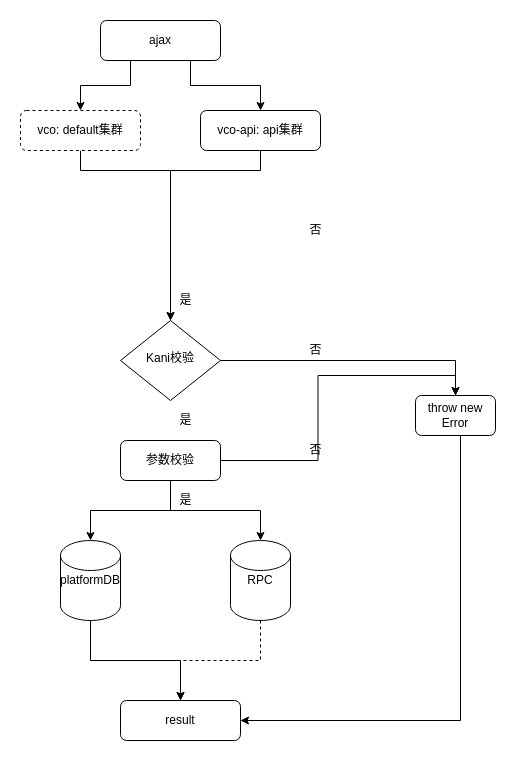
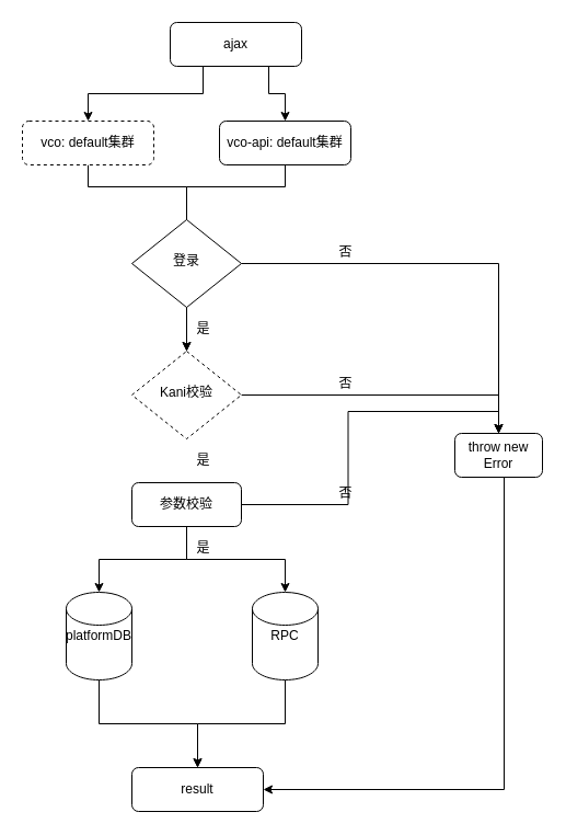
  <mxCell id="0" />
  <mxCell id="1" parent="0" />
  <mxCell id="2" style="edgeStyle=orthogonalEdgeStyle;rounded=0;orthogonalLoop=1;jettySize=auto;html=1;exitX=0.25;exitY=1;exitDx=0;exitDy=0;entryX=0.5;entryY=0;entryDx=0;entryDy=0;" edge="1" parent="1" source="4" target="10"><mxGeometry relative="1" as="geometry" /></mxCell>
  <mxCell id="3" style="edgeStyle=orthogonalEdgeStyle;rounded=0;orthogonalLoop=1;jettySize=auto;html=1;exitX=0.75;exitY=1;exitDx=0;exitDy=0;entryX=0.5;entryY=0;entryDx=0;entryDy=0;" edge="1" parent="1" source="4" target="6"><mxGeometry relative="1" as="geometry" /></mxCell>
- <mxCell id="4" value="ajax" style="rounded=1;whiteSpace=wrap;html=1;fontSize=12;glass=0;strokeWidth=1;shadow=0;" parent="1" vertex="1"><mxGeometry x="100" y="20" width="120" height="40" as="geometry" /></mxCell>
+ <mxCell id="4" value="ajax" style="rounded=1;whiteSpace=wrap;html=1;fontSize=12;glass=0;strokeWidth=1;shadow=0;" parent="1" vertex="1"><mxGeometry x="155" y="20" width="120" height="40" as="geometry" /></mxCell>
  <mxCell id="5" style="edgeStyle=orthogonalEdgeStyle;rounded=0;orthogonalLoop=1;jettySize=auto;html=1;exitX=0.5;exitY=1;exitDx=0;exitDy=0;entryX=0.5;entryY=0;entryDx=0;entryDy=0;" edge="1" parent="1" source="6" target="8"><mxGeometry relative="1" as="geometry"><mxPoint x="170" y="250" as="targetPoint" /><Array as="points"><mxPoint x="260" y="170" /><mxPoint x="170" y="170" /></Array></mxGeometry></mxCell>
- <mxCell id="6" value="vco-api: api集群" style="rounded=1;whiteSpace=wrap;html=1;fontSize=12;glass=0;strokeWidth=1;shadow=0;" parent="1" vertex="1"><mxGeometry x="200" y="110" width="120" height="40" as="geometry" /></mxCell>
+ <mxCell id="6" value="vco-api: default集群" style="rounded=1;whiteSpace=wrap;html=1;fontSize=12;glass=0;strokeWidth=1;shadow=0;" parent="1" vertex="1"><mxGeometry x="200" y="110" width="120" height="40" as="geometry" /></mxCell>
  <mxCell id="7" style="edgeStyle=orthogonalEdgeStyle;rounded=0;orthogonalLoop=1;jettySize=auto;html=1;entryX=0.5;entryY=0;entryDx=0;entryDy=0;" edge="1" parent="1" source="8" target="15"><mxGeometry relative="1" as="geometry" /></mxCell>
- <mxCell id="8" value="Kani校验" style="rhombus;whiteSpace=wrap;html=1;shadow=0;fontFamily=Helvetica;fontSize=12;align=center;strokeWidth=1;spacing=6;spacingTop=-4;" parent="1" vertex="1"><mxGeometry x="120" y="320" width="100" height="80" as="geometry" /></mxCell>
+ <mxCell id="8" value="Kani校验" style="rhombus;whiteSpace=wrap;html=1;shadow=0;fontFamily=Helvetica;fontSize=12;align=center;strokeWidth=1;spacing=6;spacingTop=-4;dashed=1;" parent="1" vertex="1"><mxGeometry x="120" y="320" width="100" height="80" as="geometry" /></mxCell>
  <mxCell id="9" style="edgeStyle=orthogonalEdgeStyle;rounded=0;orthogonalLoop=1;jettySize=auto;html=1;exitX=0.5;exitY=1;exitDx=0;exitDy=0;entryX=0.5;entryY=0;entryDx=0;entryDy=0;" edge="1" parent="1" source="10" target="8"><mxGeometry relative="1" as="geometry"><Array as="points"><mxPoint x="80" y="170" /><mxPoint x="170" y="170" /></Array></mxGeometry></mxCell>
  <mxCell id="10" value="vco: default集群" style="rounded=1;whiteSpace=wrap;html=1;fontSize=12;glass=0;strokeWidth=1;shadow=0;dashed=1;" vertex="1" parent="1"><mxGeometry x="20" y="110" width="120" height="40" as="geometry" /></mxCell>
  <mxCell id="11" style="edgeStyle=orthogonalEdgeStyle;rounded=0;orthogonalLoop=1;jettySize=auto;html=1;exitX=0.5;exitY=1;exitDx=0;exitDy=0;" edge="1" parent="1" source="8" target="8"><mxGeometry relative="1" as="geometry" /></mxCell>
  <mxCell id="12" value="result" style="rounded=1;whiteSpace=wrap;html=1;" vertex="1" parent="1"><mxGeometry x="120" y="700" width="120" height="40" as="geometry" /></mxCell>
  <mxCell id="13" value="否" style="text;html=1;align=center;verticalAlign=middle;resizable=0;points=[];autosize=1;" vertex="1" parent="1"><mxGeometry x="300" y="340" width="30" height="20" as="geometry" /></mxCell>
  <mxCell id="14" style="edgeStyle=orthogonalEdgeStyle;rounded=0;orthogonalLoop=1;jettySize=auto;html=1;entryX=1;entryY=0.5;entryDx=0;entryDy=0;" edge="1" parent="1" source="15" target="12"><mxGeometry relative="1" as="geometry"><mxPoint x="320" y="500" as="targetPoint" /><Array as="points"><mxPoint x="460" y="720" /></Array></mxGeometry></mxCell>
  <mxCell id="15" value="throw new Error" style="rounded=1;whiteSpace=wrap;html=1;" vertex="1" parent="1"><mxGeometry x="415" y="395" width="80" height="40" as="geometry" /></mxCell>
  <mxCell id="16" style="edgeStyle=orthogonalEdgeStyle;rounded=0;orthogonalLoop=1;jettySize=auto;html=1;" edge="1" parent="1" source="17" target="12"><mxGeometry relative="1" as="geometry"><Array as="points"><mxPoint x="90" y="660" /><mxPoint x="180" y="660" /></Array></mxGeometry></mxCell>
  <mxCell id="17" value="platformDB" style="shape=cylinder2;whiteSpace=wrap;html=1;boundedLbl=1;backgroundOutline=1;size=15;" vertex="1" parent="1"><mxGeometry x="60" y="540" width="60" height="80" as="geometry" /></mxCell>
- <mxCell id="18" style="edgeStyle=orthogonalEdgeStyle;rounded=0;orthogonalLoop=1;jettySize=auto;html=1;dashed=1;" edge="1" parent="1" source="19" target="12"><mxGeometry relative="1" as="geometry"><Array as="points"><mxPoint x="260" y="660" /><mxPoint x="180" y="660" /></Array></mxGeometry></mxCell>
+ <mxCell id="18" style="edgeStyle=orthogonalEdgeStyle;rounded=0;orthogonalLoop=1;jettySize=auto;html=1;" edge="1" parent="1" source="19" target="12"><mxGeometry relative="1" as="geometry"><Array as="points"><mxPoint x="260" y="660" /><mxPoint x="180" y="660" /></Array></mxGeometry></mxCell>
  <mxCell id="19" value="RPC" style="shape=cylinder2;whiteSpace=wrap;html=1;boundedLbl=1;backgroundOutline=1;size=15;" vertex="1" parent="1"><mxGeometry x="230" y="540" width="60" height="80" as="geometry" /></mxCell>
  <mxCell id="20" style="edgeStyle=orthogonalEdgeStyle;rounded=0;orthogonalLoop=1;jettySize=auto;html=1;entryX=0.5;entryY=0;entryDx=0;entryDy=0;" edge="1" parent="1" source="23" target="15"><mxGeometry relative="1" as="geometry" /></mxCell>
  <mxCell id="21" style="edgeStyle=orthogonalEdgeStyle;rounded=0;orthogonalLoop=1;jettySize=auto;html=1;" edge="1" parent="1" source="23" target="17"><mxGeometry relative="1" as="geometry" /></mxCell>
  <mxCell id="22" style="edgeStyle=orthogonalEdgeStyle;rounded=0;orthogonalLoop=1;jettySize=auto;html=1;exitX=0.5;exitY=1;exitDx=0;exitDy=0;" edge="1" parent="1" source="23" target="19"><mxGeometry relative="1" as="geometry" /></mxCell>
  <mxCell id="23" value="参数校验" style="rounded=1;whiteSpace=wrap;html=1;" vertex="1" parent="1"><mxGeometry x="120" y="440" width="100" height="40" as="geometry" /></mxCell>
  <mxCell id="24" value="否" style="text;html=1;align=center;verticalAlign=middle;resizable=0;points=[];autosize=1;" vertex="1" parent="1"><mxGeometry x="300" y="440" width="30" height="20" as="geometry" /></mxCell>
  <mxCell id="25" value="是" style="text;html=1;align=center;verticalAlign=middle;resizable=0;points=[];autosize=1;" vertex="1" parent="1"><mxGeometry x="170" y="490" width="30" height="20" as="geometry" /></mxCell>
  <mxCell id="26" value="是" style="text;html=1;align=center;verticalAlign=middle;resizable=0;points=[];autosize=1;" vertex="1" parent="1"><mxGeometry x="170" y="410" width="30" height="20" as="geometry" /></mxCell>
+ <mxCell id="27" style="edgeStyle=orthogonalEdgeStyle;rounded=0;orthogonalLoop=1;jettySize=auto;html=1;" edge="1" parent="1" source="28" target="15"><mxGeometry relative="1" as="geometry" /></mxCell>
+ <mxCell id="28" value="登录" style="rhombus;whiteSpace=wrap;html=1;shadow=0;fontFamily=Helvetica;fontSize=12;align=center;strokeWidth=1;spacing=6;spacingTop=-4;" vertex="1" parent="1"><mxGeometry x="120" y="200" width="100" height="80" as="geometry" /></mxCell>
  <mxCell id="29" value="否" style="text;html=1;align=center;verticalAlign=middle;resizable=0;points=[];autosize=1;" vertex="1" parent="1"><mxGeometry x="300" y="220" width="30" height="20" as="geometry" /></mxCell>
  <mxCell id="30" value="是" style="text;html=1;align=center;verticalAlign=middle;resizable=0;points=[];autosize=1;" vertex="1" parent="1"><mxGeometry x="170" y="290" width="30" height="20" as="geometry" /></mxCell>
